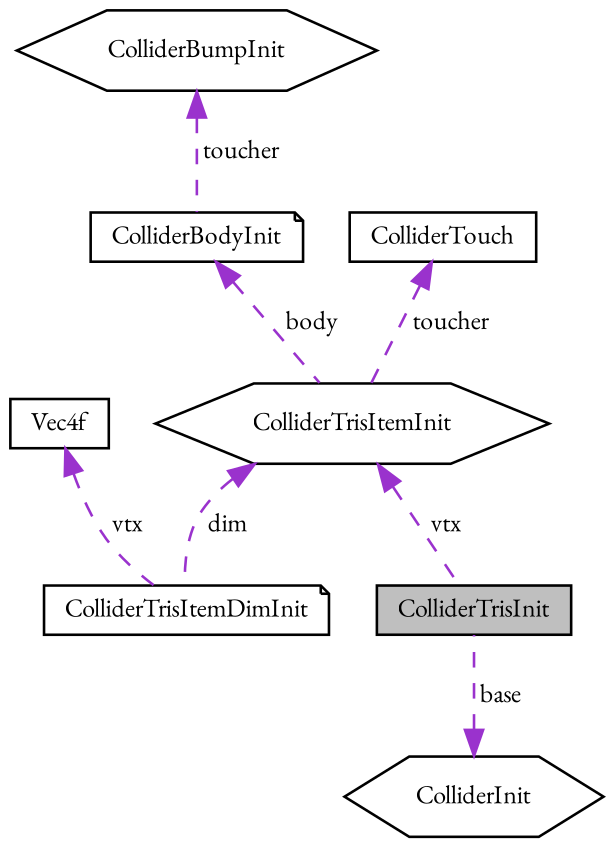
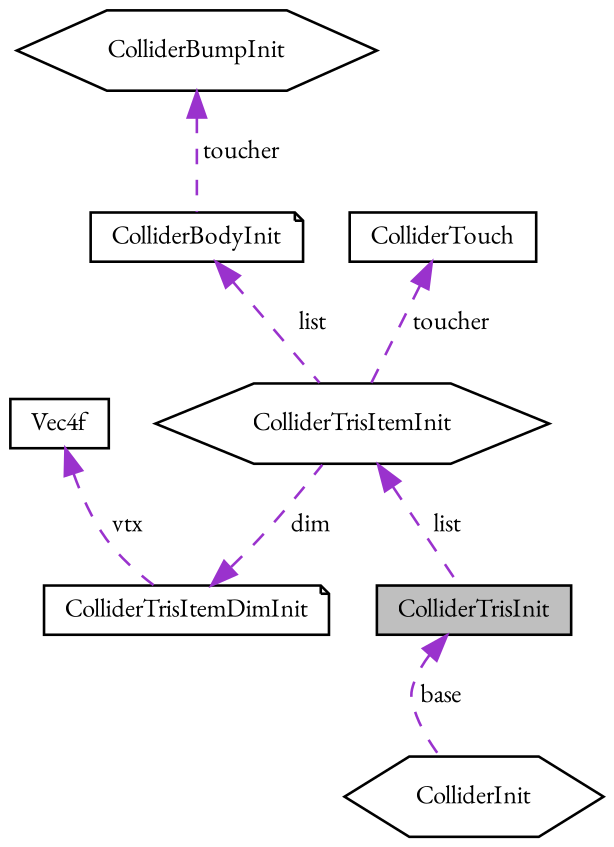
  digraph {
    fontname="EB Garamond"
    node [color=black fillcolor=white fontname="EB Garamond" fontsize=10 shape=box style=filled]
    edge [color=darkorchid3 dir=back fontname="EB Garamond" fontsize=10 labelfontname=Helvetica labelfontsize=10 style=dashed]
    n1 [fillcolor=grey75 fontcolor=black height=0.2 label=ColliderTrisInit width=0.4]
    n2 [height=0.2 label=ColliderInit shape=hexagon width=0.4]
    n3 [height=0.2 label=ColliderTrisItemInit shape=hexagon width=0.4]
    n4 [height=0.2 label=ColliderBodyInit shape=note width=0.4]
    n5 [height=0.2 label=ColliderBumpInit shape=hexagon width=0.4]
    n6 [height=0.2 label=ColliderTouch width=0.4]
    n7 [height=0.2 label=ColliderTrisItemDimInit shape=note width=0.4]
    n8 [height=0.2 label=Vec4f width=0.4]
-   n2 -> n1 [label=" base"]
-   n3 -> n1 [label=" vtx"]
-   n4 -> n3 [label=" body"]
+   n1 -> n2 [label=" base"]
+   n3 -> n1 [label=" list"]
+   n4 -> n3 [label=" list"]
    n5 -> n4 [label=" toucher"]
    n6 -> n3 [label=" toucher"]
-   n3 -> n7 [label=" dim"]
+   n7 -> n3 [label=" dim"]
    n8 -> n7 [label=" vtx"]
  }
